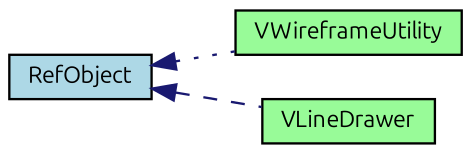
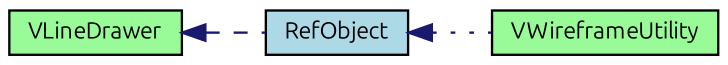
  digraph {
    fontname=Ubuntu
    rankdir=LR
    node [color=black fillcolor=palegreen fontname=Ubuntu fontsize=10 shape=record style=filled]
    edge [color=midnightblue dir=back fontname=Ubuntu fontsize=10 labelfontname=Helvetica labelfontsize=10]
    n1 [fontcolor=black height=0.2 label=VWireframeUtility width=0.4]
    n2 [height=0.2 label=VLineDrawer width=0.4]
    n3 [fillcolor=lightblue height=0.2 label=RefObject width=0.4]
    n3 -> n1 [style=dotted]
-   n3 -> n2 [style=dashed]
+   n2 -> n3 [style=dashed]
  }
